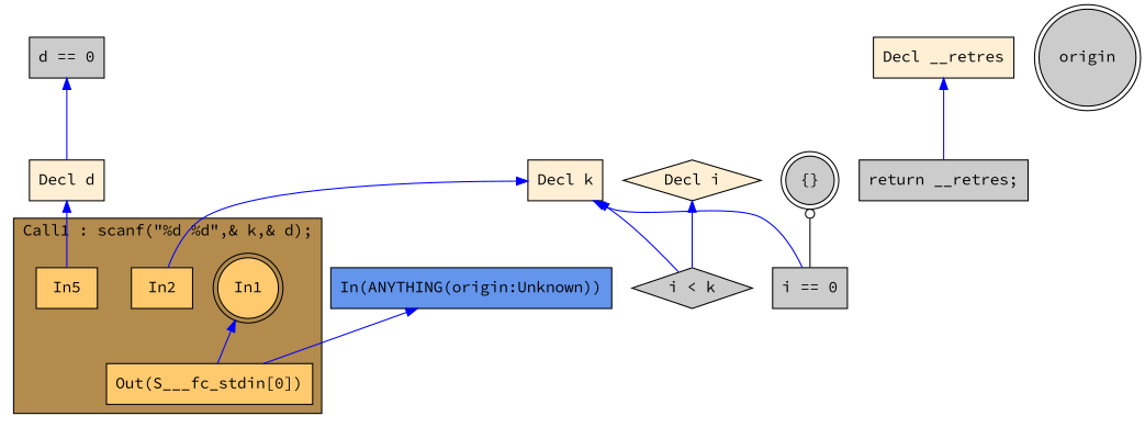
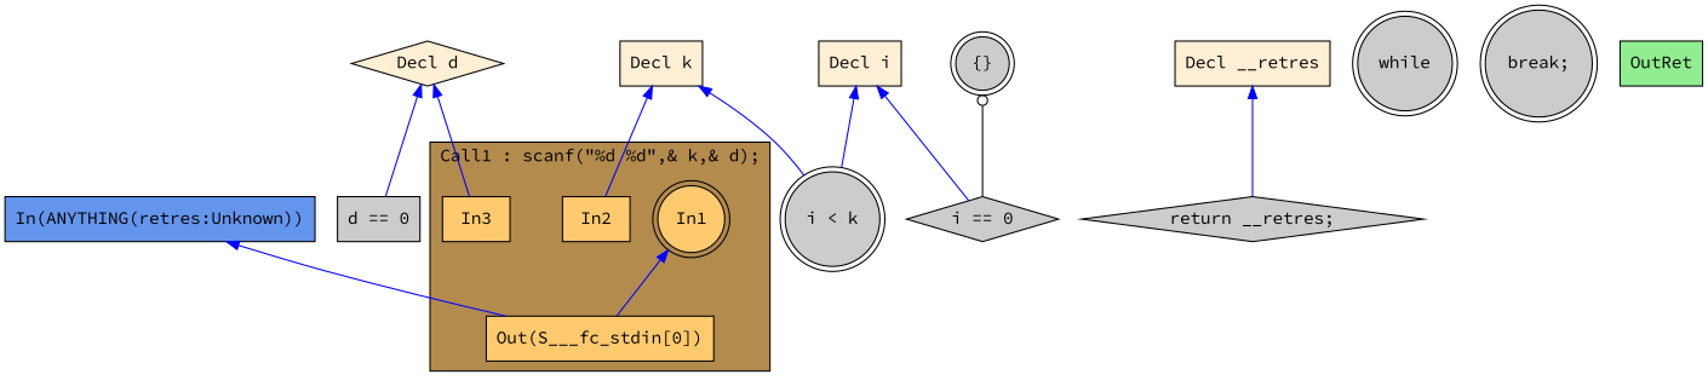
  digraph {
    fontname="Source Code Pro"
    rankdir=TB
    node [fillcolor="#CCCCCC" fontname="Source Code Pro" shape=box style=filled]
    edge [color="#0000FF" dir=back fontname="Source Code Pro"]
    n1 [fillcolor="#FFCA6E" label=In1 shape=doublecircle]
    n2 [fillcolor="#FFCA6E" label=In2]
-   n3 [fillcolor="#FFCA6E" label=In5]
+   n3 [fillcolor="#FFCA6E" label=In3]
    n4 [fillcolor="#FFCA6E" label="Out(S___fc_stdin[0])"]
    n5 [fillcolor="#FFEFD5" label="Decl k"]
-   n6 [label="i < k" shape=diamond]
-   n7 [fillcolor="#FFEFD5" label="Decl d"]
+   n6 [label="i < k" shape=doublecircle]
+   n7 [fillcolor="#FFEFD5" label="Decl d" shape=diamond]
    n8 [label="d == 0"]
-   n9 [fillcolor="#FFEFD5" label="Decl i" shape=diamond]
-   n10 [label="i == 0"]
+   n9 [fillcolor="#FFEFD5" label="Decl i"]
+   n10 [label="i == 0" shape=diamond]
    n11 [fillcolor="#FFEFD5" label="Decl __retres"]
-   n12 [label="return __retres;"]
-   n13 [label=origin shape=doublecircle]
+   n12 [label="return __retres;" shape=diamond]
+   n13 [label=while shape=doublecircle]
    n14 [label="{}" shape=doublecircle]
-   n17 [fillcolor="#6495ED" label="In(ANYTHING(origin:Unknown))"]
+   n15 [label="break;" shape=doublecircle]
+   n16 [fillcolor="#90EE90" label=OutRet]
+   n17 [fillcolor="#6495ED" label="In(ANYTHING(retres:Unknown))"]
    subgraph cluster_1 {
      fillcolor="#B38B4D"
      label="Call1 : scanf(\"%d %d\",& k,& d);"
      style=filled
      n1
      n2
      n3
      n4
    }
    n1 -> n4
    n5 -> n2
    n5 -> n6
    n7 -> n3
-   n8 -> n7
+   n7 -> n8
    n9 -> n6
-   n5 -> n10
+   n9 -> n10
    n11 -> n12
    n14 -> n10 [arrowtail=odot color="#000000"]
    n17 -> n4
  }
